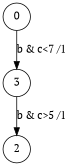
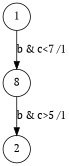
  digraph {
    fontname="PT Serif"
    node [fontname="PT Serif" shape=circle]
    edge [fontname="PT Serif"]
-   n1 [label=0]
-   n2 [label=3]
+   n1 [label=1]
+   n2 [label=8]
    n3 [label=2]
    n1 -> n2 [label="b & c<7 /1" myattribute=t_1]
    n2 -> n3 [label="b & c>5 /1" myattribute=t_0]
  }
